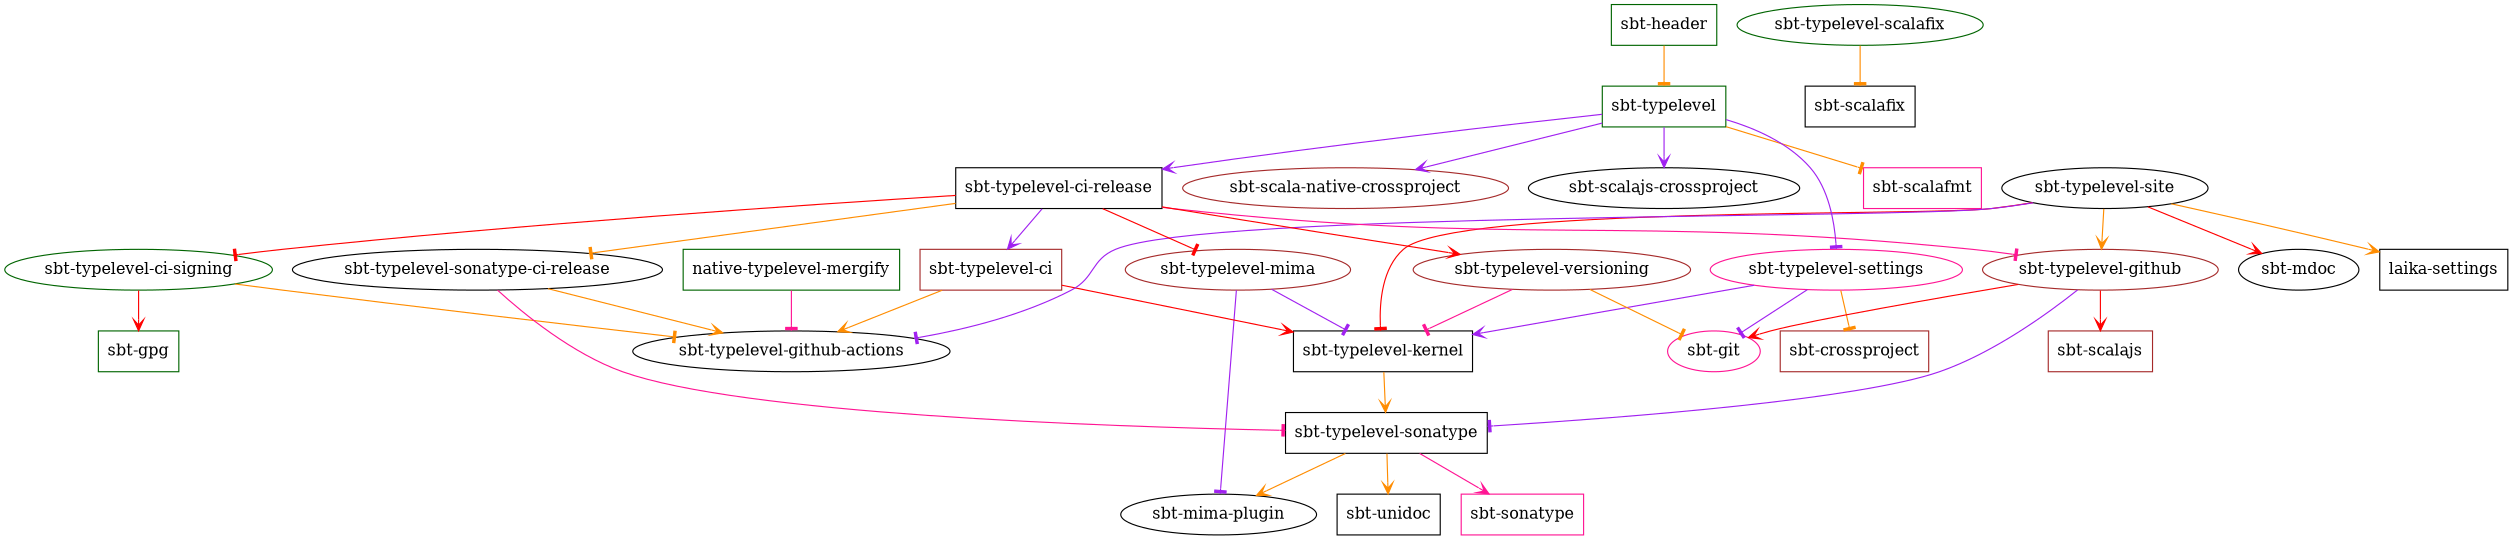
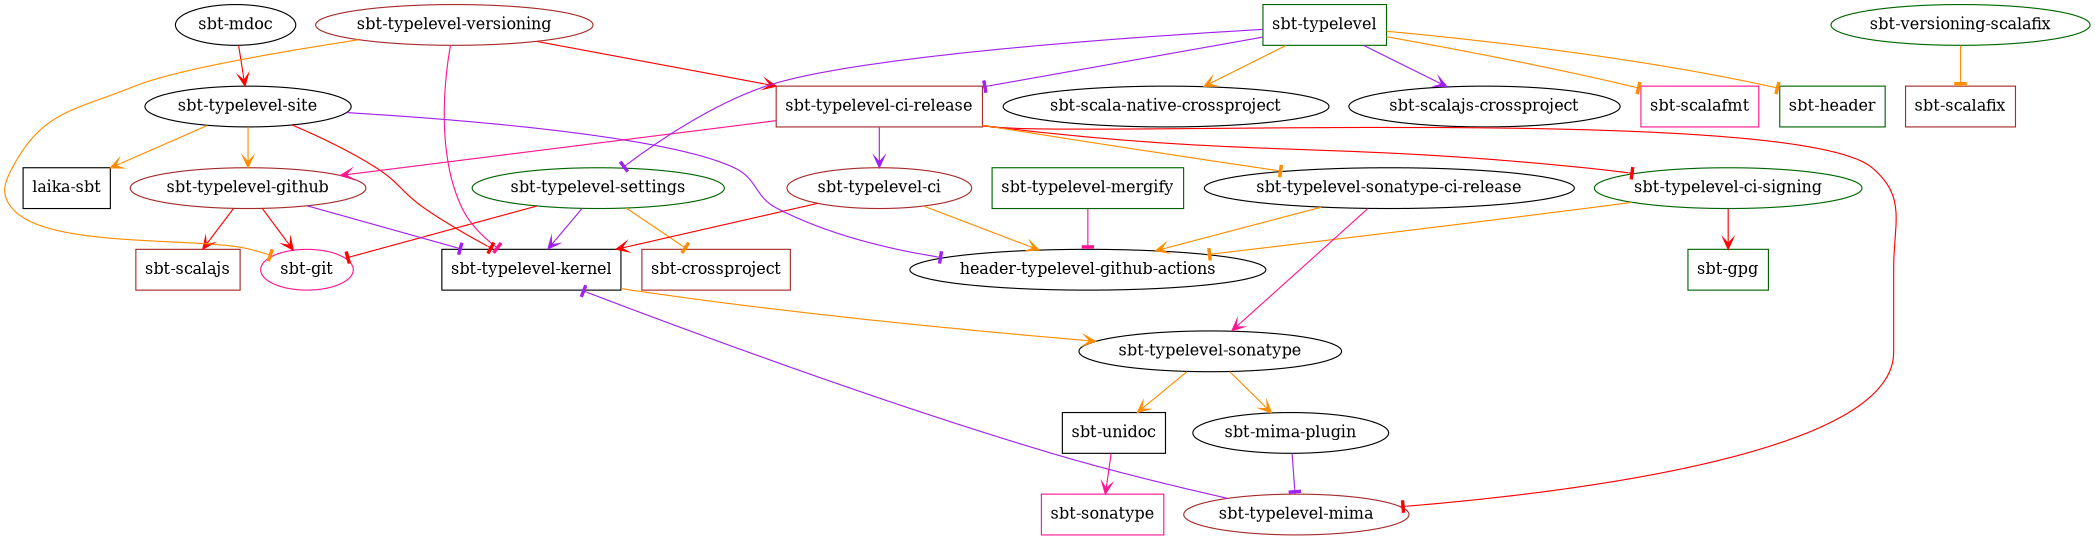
  digraph {
    node [color=black shape=ellipse]
    edge [arrowhead=tee color=darkorange]
    n1 [color=brown label="sbt-crossproject" shape=box]
-   n2 [label="sbt-scalafix" shape=box]
+   n2 [color=brown label="sbt-scalafix" shape=box]
    n3 [color=deeppink label="sbt-scalafmt" shape=box]
    n4 [color=deeppink label="sbt-git"]
    n5 [color=darkgreen label="sbt-gpg" shape=box]
    n6 [color=darkgreen label="sbt-header" shape=box]
-   n7 [label="laika-settings" shape=box]
+   n7 [label="laika-sbt" shape=box]
    n8 [label="sbt-mdoc"]
    n9 [label="sbt-mima-plugin"]
-   n10 [color=brown label="sbt-scala-native-crossproject"]
+   n10 [label="sbt-scala-native-crossproject"]
    n11 [color=deeppink label="sbt-sonatype" shape=box]
    n12 [color=brown label="sbt-scalajs" shape=box]
    n13 [label="sbt-scalajs-crossproject"]
    n14 [label="sbt-unidoc" shape=box]
    n15 [label="sbt-typelevel-kernel" shape=box]
-   n16 [label="sbt-typelevel-sonatype" shape=box]
-   n17 [color=deeppink label="sbt-typelevel-settings"]
+   n16 [label="sbt-typelevel-sonatype"]
+   n17 [color=darkgreen label="sbt-typelevel-settings"]
    n18 [color=brown label="sbt-typelevel-github"]
    n19 [color=brown label="sbt-typelevel-versioning"]
    n20 [color=brown label="sbt-typelevel-mima"]
-   n21 [label="sbt-typelevel-github-actions"]
+   n21 [label="header-typelevel-github-actions"]
    n22 [color=darkgreen label="sbt-typelevel-ci-signing"]
    n23 [label="sbt-typelevel-sonatype-ci-release"]
-   n24 [color=brown label="sbt-typelevel-ci" shape=box]
-   n25 [color=darkgreen label="sbt-typelevel-scalafix"]
-   n26 [color=darkgreen label="native-typelevel-mergify" shape=box]
+   n24 [color=brown label="sbt-typelevel-ci"]
+   n25 [color=darkgreen label="sbt-versioning-scalafix"]
+   n26 [color=darkgreen label="sbt-typelevel-mergify" shape=box]
    n27 [label="sbt-typelevel-site"]
-   n28 [label="sbt-typelevel-ci-release" shape=box]
+   n28 [color=brown label="sbt-typelevel-ci-release" shape=box]
    n29 [color=darkgreen label="sbt-typelevel" shape=box]
    n15 -> n16 [arrowhead=vee]
    n16 -> n9 [arrowhead=vee]
-   n16 -> n11 [arrowhead=vee color=deeppink]
+   n14 -> n11 [arrowhead=vee color=deeppink]
    n16 -> n14 [arrowhead=vee]
    n17 -> n1
-   n17 -> n4 [color=purple]
+   n17 -> n4 [color=red]
    n17 -> n15 [arrowhead=vee color=purple]
    n18 -> n4 [arrowhead=vee color=red]
    n18 -> n12 [arrowhead=vee color=red]
-   n18 -> n16 [color=purple]
+   n18 -> n15 [color=purple]
    n19 -> n4
    n19 -> n15 [color=deeppink]
-   n20 -> n9 [color=purple]
+   n9 -> n20 [color=purple]
    n20 -> n15 [color=purple]
    n22 -> n5 [arrowhead=vee color=red]
    n22 -> n21
-   n23 -> n16 [color=deeppink]
+   n23 -> n16 [arrowhead=vee color=deeppink]
    n23 -> n21 [arrowhead=vee]
    n24 -> n15 [arrowhead=vee color=red]
    n24 -> n21 [arrowhead=vee]
    n25 -> n2
    n26 -> n21 [color=deeppink]
    n27 -> n7 [arrowhead=vee]
-   n27 -> n8 [arrowhead=vee color=red]
+   n8 -> n27 [arrowhead=vee color=red]
    n27 -> n15 [color=red]
    n27 -> n18 [arrowhead=vee]
    n27 -> n21 [color=purple]
-   n28 -> n18 [color=deeppink]
-   n28 -> n19 [arrowhead=vee color=red]
+   n28 -> n18 [arrowhead=vee color=deeppink]
+   n19 -> n28 [arrowhead=vee color=red]
    n28 -> n20 [color=red]
    n28 -> n22 [color=red]
    n28 -> n23
    n28 -> n24 [arrowhead=vee color=purple]
    n29 -> n3
-   n6 -> n29
-   n29 -> n10 [arrowhead=vee color=purple]
+   n29 -> n6
+   n29 -> n10 [arrowhead=vee]
    n29 -> n13 [arrowhead=vee color=purple]
    n29 -> n17 [color=purple]
-   n29 -> n28 [arrowhead=vee color=purple]
+   n29 -> n28 [color=purple]
  }
